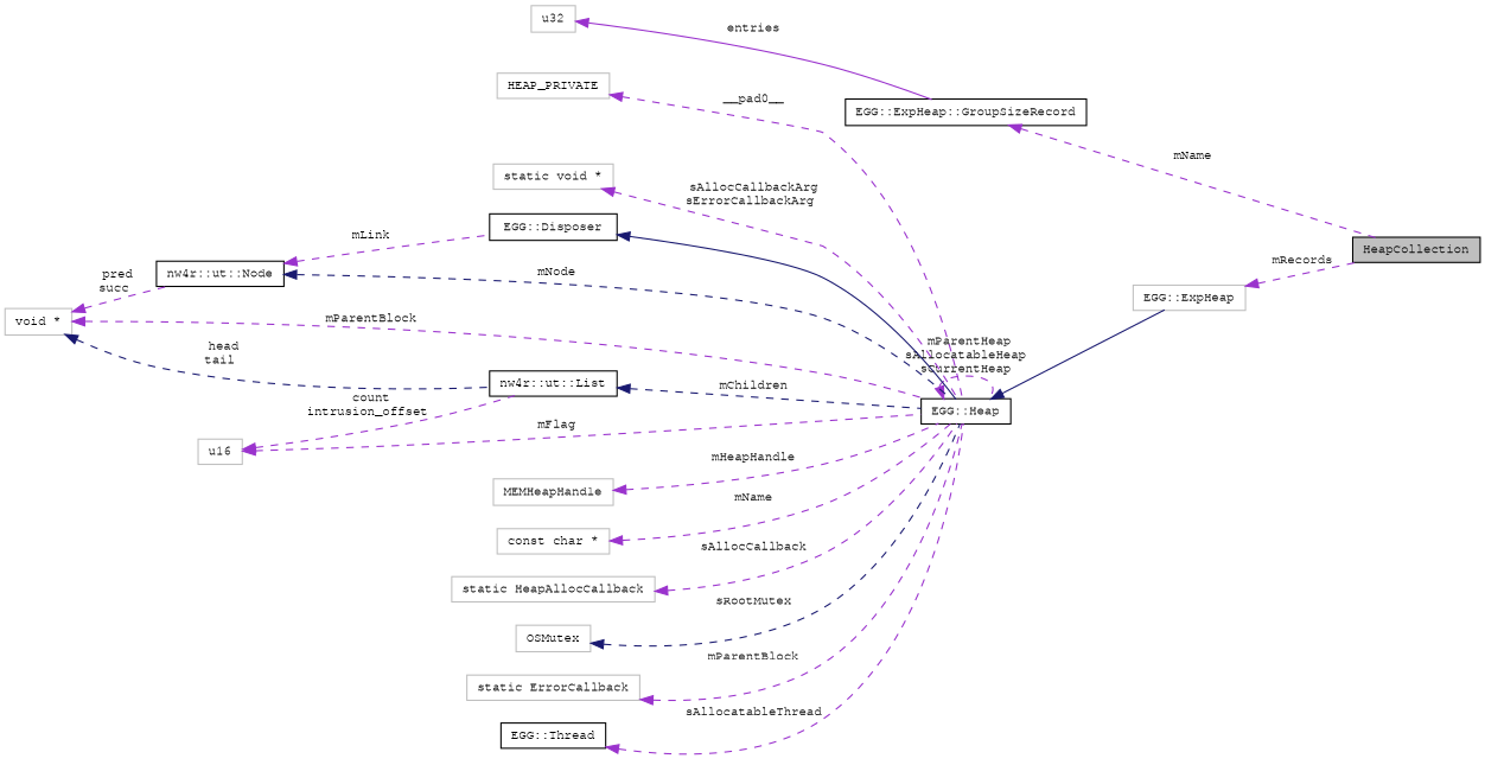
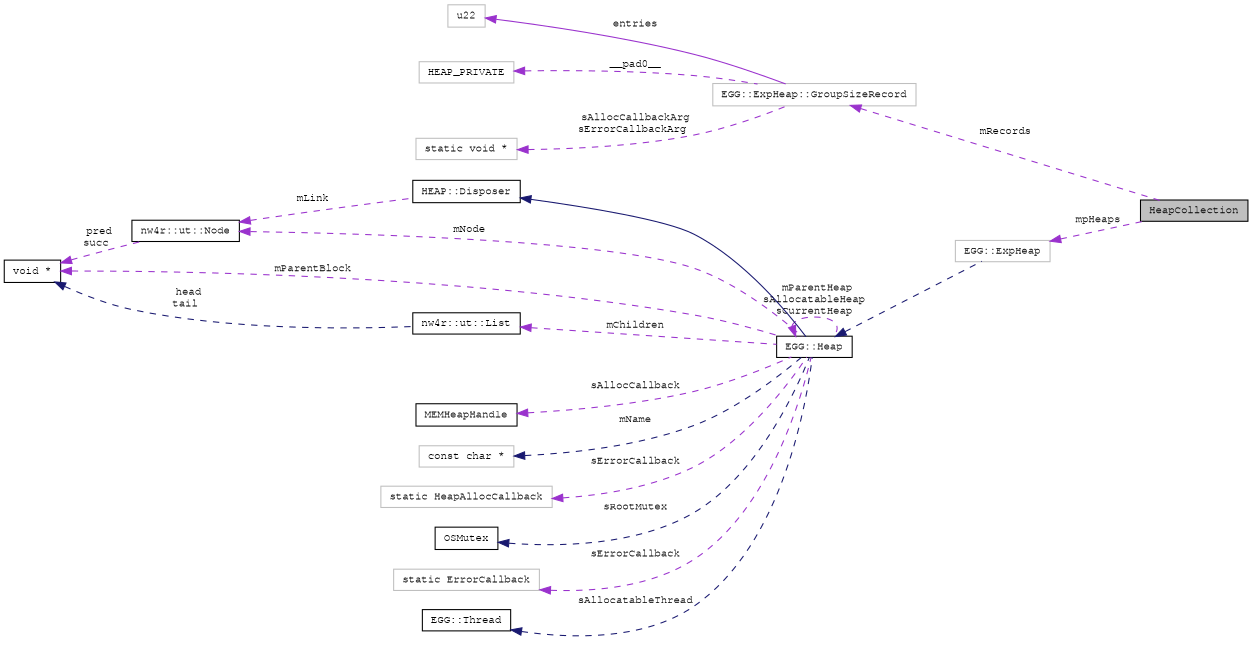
  digraph {
    rankdir=LR
    node [color=grey75 fillcolor=white fontname=FreeMono fontsize=10 shape=record style=filled]
    edge [color=darkorchid3 dir=back fontname=FreeMono fontsize=10 labelfontname=FreeMono labelfontsize=10 style=dashed]
    n1 [color=black fillcolor=grey75 fontcolor=black height=0.2 label=HeapCollection width=0.4]
-   n2 [color=black height=0.2 label="EGG::ExpHeap::GroupSizeRecord" width=0.4]
-   n3 [height=0.2 label=u32 width=0.4]
+   n2 [height=0.2 label="EGG::ExpHeap::GroupSizeRecord" width=0.4]
+   n3 [height=0.2 label=u22 width=0.4]
    n4 [height=0.2 label="EGG::ExpHeap" width=0.4]
    n5 [color=black height=0.2 label="EGG::Heap" width=0.4]
-   n6 [color=black height=0.2 label="EGG::Disposer" width=0.4]
+   n6 [color=black height=0.2 label="HEAP::Disposer" width=0.4]
    n7 [color=black height=0.2 label="nw4r::ut::Node" width=0.4]
-   n8 [height=0.2 label="void *" width=0.4]
+   n8 [color=black height=0.2 label="void *" width=0.4]
    n9 [color=black height=0.2 label="nw4r::ut::List" width=0.4]
-   n10 [height=0.2 label=u16 width=0.4]
-   n11 [height=0.2 label=MEMHeapHandle width=0.4]
+   n11 [color=black height=0.2 label=MEMHeapHandle width=0.4]
    n12 [height=0.2 label="const char *" width=0.4]
    n13 [height=0.2 label="static HeapAllocCallback" width=0.4]
    n14 [height=0.2 label=HEAP_PRIVATE width=0.4]
-   n15 [height=0.2 label=OSMutex width=0.4]
+   n15 [color=black height=0.2 label=OSMutex width=0.4]
    n16 [height=0.2 label="static ErrorCallback" width=0.4]
    n17 [color=black height=0.2 label="EGG::Thread" width=0.4]
    n18 [height=0.2 label="static void *" width=0.4]
-   n2 -> n1 [label=" mName"]
+   n2 -> n1 [label=" mRecords"]
    n3 -> n2 [label=" entries" style=solid]
-   n4 -> n1 [label=" mRecords"]
-   n5 -> n4 [color=midnightblue style=solid]
+   n4 -> n1 [label=" mpHeaps"]
+   n5 -> n4 [color=midnightblue]
    n5 -> n5 [label=" mParentHeap\nsAllocatableHeap\nsCurrentHeap"]
    n6 -> n5 [color=midnightblue style=solid]
-   n7 -> n5 [color=midnightblue label=" mNode"]
+   n7 -> n5 [label=" mNode"]
    n7 -> n6 [label=" mLink"]
    n8 -> n5 [label=" mParentBlock"]
    n8 -> n7 [label=" pred\nsucc"]
    n8 -> n9 [color=midnightblue label=" head\ntail"]
-   n9 -> n5 [color=midnightblue label=" mChildren"]
-   n10 -> n5 [label=" mFlag"]
-   n10 -> n9 [label=" count\nintrusion_offset"]
-   n11 -> n5 [label=" mHeapHandle"]
-   n12 -> n5 [label=" mName"]
-   n13 -> n5 [label=" sAllocCallback"]
-   n14 -> n5 [label=" __pad0__"]
+   n9 -> n5 [label=" mChildren"]
+   n11 -> n5 [label=" sAllocCallback"]
+   n12 -> n5 [color=midnightblue label=" mName"]
+   n13 -> n5 [label=" sErrorCallback"]
+   n14 -> n2 [label=" __pad0__"]
    n15 -> n5 [color=midnightblue label=" sRootMutex"]
-   n16 -> n5 [label=" mParentBlock"]
-   n17 -> n5 [label=" sAllocatableThread"]
-   n18 -> n5 [label=" sAllocCallbackArg\nsErrorCallbackArg"]
+   n16 -> n5 [label=" sErrorCallback"]
+   n17 -> n5 [color=midnightblue label=" sAllocatableThread"]
+   n18 -> n2 [label=" sAllocCallbackArg\nsErrorCallbackArg"]
  }
